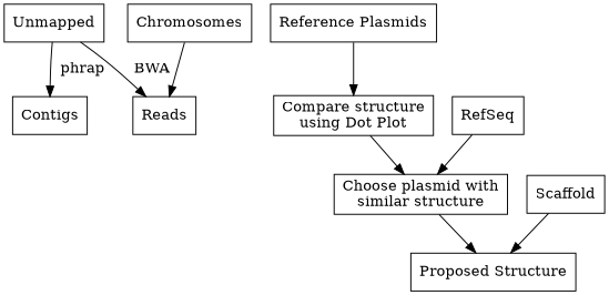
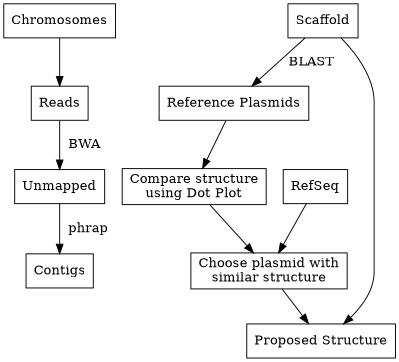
  digraph {
    node [shape=rect]
    Reads
    Unmapped
    Contigs
    Chromosomes
    n5 [label="Reference Plasmids"]
    Scaffold
    n7 [label="Proposed Structure"]
    n8 [label="Compare structure\nusing Dot Plot"]
    n9 [label="Choose plasmid with\nsimilar structure"]
    RefSeq
-   Unmapped -> Reads [label="  BWA"]
+   Reads -> Unmapped [label="  BWA"]
    Unmapped -> Contigs [label="  phrap"]
    Chromosomes -> Reads
    n5 -> n8
+   Scaffold -> n5 [label=" BLAST"]
    Scaffold -> n7
    n8 -> n9
    n9 -> n7
    RefSeq -> n9
  }
